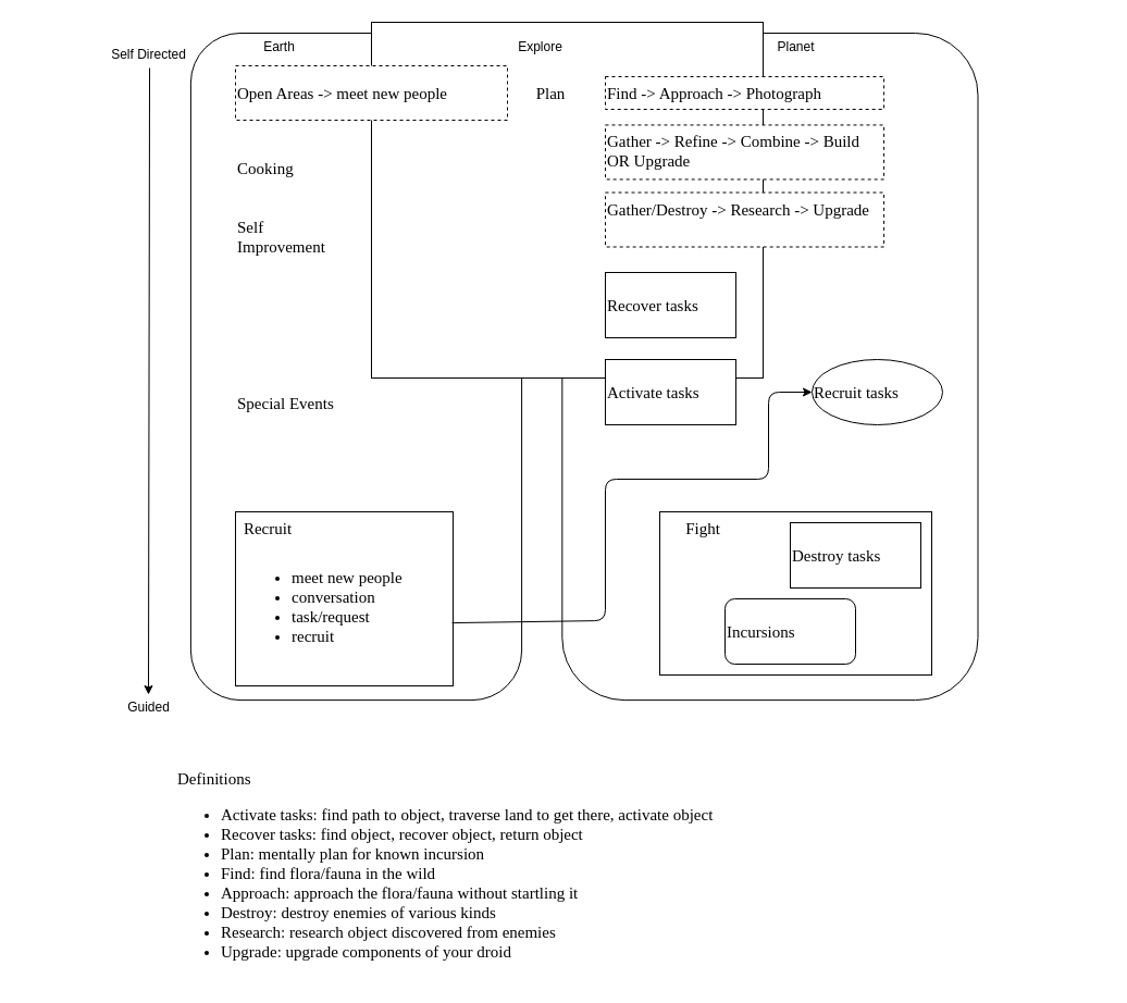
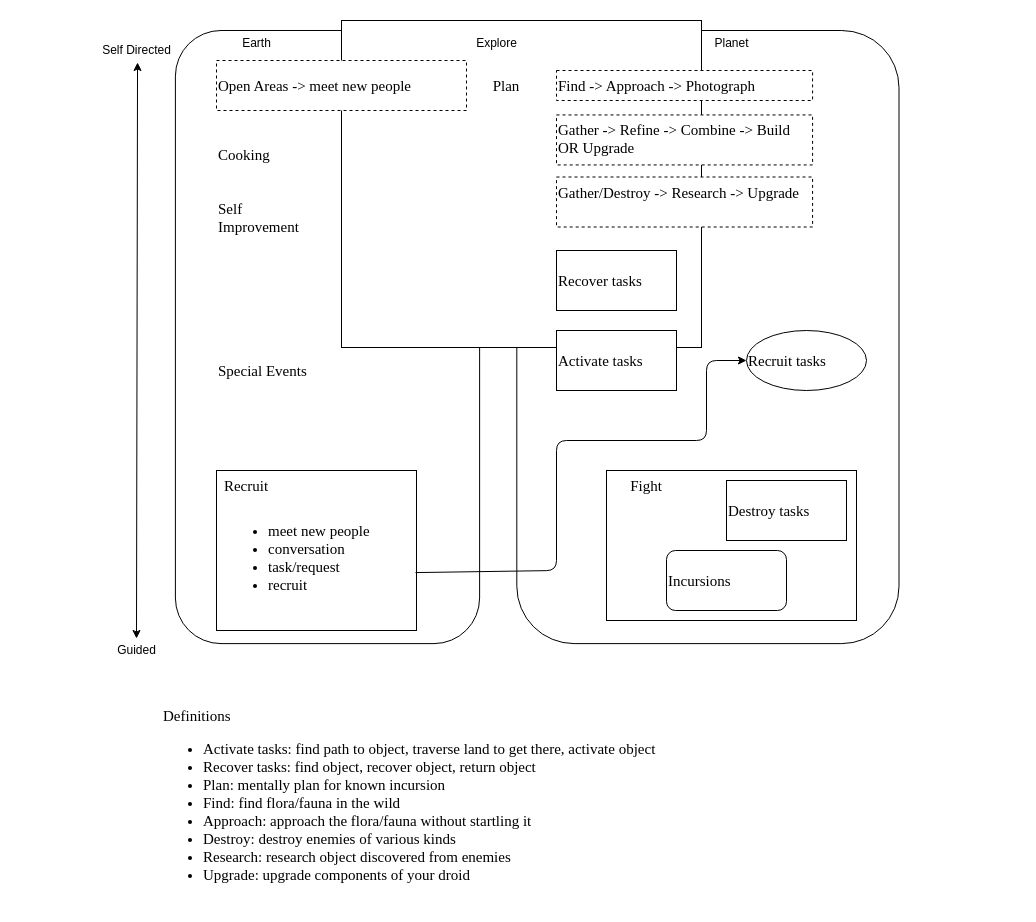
  <mxCell id="0" />
  <mxCell id="1" parent="0" />
  <mxCell id="2" value="Self Directed" style="text;html=1;align=center;verticalAlign=middle;resizable=0;points=[];autosize=1;" parent="1" vertex="1"><mxGeometry y="40" width="80" height="20" as="geometry" x="96" /></mxCell>
  <mxCell id="3" value="Guided" style="text;html=1;align=center;verticalAlign=middle;resizable=0;points=[];autosize=1;" vertex="1" parent="1"><mxGeometry x="111" y="640" width="50" height="20" as="geometry" /></mxCell>
- <mxCell id="4" value="" style="endArrow=none;startArrow=classic;html=1;exitX=0.5;exitY=-0.1;exitDx=0;exitDy=0;exitPerimeter=0;entryX=0.513;entryY=1.1;entryDx=0;entryDy=0;entryPerimeter=0;" edge="1" parent="1" source="3" target="2"><mxGeometry width="50" height="50" relative="1" as="geometry"><mxPoint x="116" y="630" as="sourcePoint" /><mxPoint x="166" y="580" as="targetPoint" /></mxGeometry></mxCell>
+ <mxCell id="4" value="" style="endArrow=classic;startArrow=classic;html=1;exitX=0.5;exitY=-0.1;exitDx=0;exitDy=0;exitPerimeter=0;entryX=0.513;entryY=1.1;entryDx=0;entryDy=0;entryPerimeter=0;" edge="1" parent="1" source="3" target="2"><mxGeometry width="50" height="50" relative="1" as="geometry"><mxPoint x="116" y="630" as="sourcePoint" /><mxPoint x="166" y="580" as="targetPoint" /></mxGeometry></mxCell>
  <mxCell id="5" value="Earth" style="text;html=1;align=center;verticalAlign=middle;resizable=0;points=[];autosize=1;" vertex="1" parent="1"><mxGeometry x="236" y="33" width="40" height="20" as="geometry" /></mxCell>
  <mxCell id="6" value="Planet" style="text;html=1;align=center;verticalAlign=middle;resizable=0;points=[];autosize=1;" vertex="1" parent="1"><mxGeometry x="706" y="33" width="50" height="20" as="geometry" /></mxCell>
  <mxCell id="7" value="" style="rounded=1;whiteSpace=wrap;html=1;fillColor=none;rotation=90;" vertex="1" parent="1"><mxGeometry x="400.85" y="145.46" width="613.12" height="382.19" as="geometry" /></mxCell>
  <mxCell id="8" value="" style="rounded=1;whiteSpace=wrap;html=1;fillColor=none;rotation=90;" vertex="1" parent="1"><mxGeometry x="20.45" y="184.45" width="613.12" height="304.21" as="geometry" /></mxCell>
  <mxCell id="9" value="Cooking" style="text;html=1;strokeColor=none;fillColor=none;align=left;verticalAlign=middle;whiteSpace=wrap;rounded=0;fontSize=15;fontFamily=Verdana;" vertex="1" parent="1"><mxGeometry x="216" y="144.45" width="40" height="20" as="geometry" /></mxCell>
  <mxCell id="10" value="Self Improvement" style="text;html=1;strokeColor=none;fillColor=none;align=left;verticalAlign=middle;whiteSpace=wrap;rounded=0;fontSize=15;fontFamily=Verdana;" vertex="1" parent="1"><mxGeometry x="216" y="206.5" width="100" height="20" as="geometry" /></mxCell>
  <mxCell id="11" value="Special Events" style="text;html=1;strokeColor=none;fillColor=none;align=left;verticalAlign=middle;whiteSpace=wrap;rounded=0;fontSize=15;fontFamily=Verdana;" vertex="1" parent="1"><mxGeometry x="216" y="360" width="100" height="20" as="geometry" /></mxCell>
  <mxCell id="12" value="" style="whiteSpace=wrap;html=1;fillColor=#ffffff;align=left;" vertex="1" parent="1"><mxGeometry x="216" y="470" width="200" height="160" as="geometry" /></mxCell>
  <mxCell id="13" value="Recruit" style="text;html=1;strokeColor=none;fillColor=none;align=center;verticalAlign=middle;whiteSpace=wrap;rounded=0;fontSize=15;fontFamily=Verdana;" vertex="1" parent="1"><mxGeometry x="226" y="475.31" width="40" height="20" as="geometry" /></mxCell>
  <mxCell id="14" value="&lt;ul style=&quot;font-size: 15px;&quot;&gt;&lt;li style=&quot;font-size: 15px;&quot;&gt;meet new people&lt;/li&gt;&lt;li style=&quot;font-size: 15px;&quot;&gt;conversation&lt;/li&gt;&lt;li style=&quot;font-size: 15px;&quot;&gt;task/request&lt;/li&gt;&lt;li style=&quot;font-size: 15px;&quot;&gt;recruit&lt;/li&gt;&lt;/ul&gt;" style="text;html=1;strokeColor=none;fillColor=none;align=left;verticalAlign=top;whiteSpace=wrap;rounded=0;fontSize=15;fontFamily=Verdana;" vertex="1" parent="1"><mxGeometry x="226" y="500" width="180" height="110" as="geometry" /></mxCell>
  <mxCell id="15" value="" style="whiteSpace=wrap;html=1;fillColor=#ffffff;gradientColor=none;" vertex="1" parent="1"><mxGeometry x="341" y="20" width="360" height="327" as="geometry" /></mxCell>
  <mxCell id="16" value="Explore" style="text;html=1;align=center;verticalAlign=middle;resizable=0;points=[];autosize=1;" vertex="1" parent="1"><mxGeometry x="466" y="33" width="60" height="20" as="geometry" /></mxCell>
  <mxCell id="17" value="Open Areas -&amp;gt; meet new people" style="text;html=1;strokeColor=#000000;fillColor=#ffffff;align=left;verticalAlign=middle;whiteSpace=wrap;rounded=0;fontSize=15;fontFamily=Verdana;dashed=1;" vertex="1" parent="1"><mxGeometry x="216" y="60" width="250" height="50" as="geometry" /></mxCell>
  <mxCell id="18" value="Find -&amp;gt; Approach -&amp;gt; Photograph" style="text;html=1;strokeColor=#000000;fillColor=#ffffff;align=left;verticalAlign=top;whiteSpace=wrap;rounded=0;fontSize=15;fontFamily=Verdana;dashed=1;" vertex="1" parent="1"><mxGeometry x="556" y="70" width="256.09" height="30" as="geometry" /></mxCell>
  <mxCell id="19" value="Gather -&amp;gt; Refine -&amp;gt; Combine -&amp;gt; Build OR Upgrade" style="text;html=1;strokeColor=#000000;fillColor=#ffffff;align=left;verticalAlign=top;whiteSpace=wrap;rounded=0;fontSize=15;fontFamily=Verdana;dashed=1;" vertex="1" parent="1"><mxGeometry x="556" y="114.45" width="256.09" height="50" as="geometry" /></mxCell>
  <mxCell id="20" value="Plan" style="text;html=1;strokeColor=none;fillColor=none;align=center;verticalAlign=middle;whiteSpace=wrap;rounded=0;fontFamily=Verdana;fontSize=15;" vertex="1" parent="1"><mxGeometry x="486" y="75" width="40" height="20" as="geometry" /></mxCell>
  <mxCell id="21" value="Recover tasks" style="rounded=0;whiteSpace=wrap;html=1;fillColor=#ffffff;fontFamily=Verdana;fontSize=15;align=left;" vertex="1" parent="1"><mxGeometry x="556" y="250" width="120" height="60" as="geometry" /></mxCell>
  <mxCell id="22" value="Activate tasks" style="rounded=0;whiteSpace=wrap;html=1;fillColor=#ffffff;fontFamily=Verdana;fontSize=15;align=left;" vertex="1" parent="1"><mxGeometry x="556" y="330" width="120" height="60" as="geometry" /></mxCell>
  <mxCell id="23" value="Recruit tasks" style="ellipse;whiteSpace=wrap;html=1;fillColor=#ffffff;fontFamily=Verdana;fontSize=15;align=left;" vertex="1" parent="1"><mxGeometry x="746" y="330" width="120" height="60" as="geometry" /></mxCell>
  <mxCell id="24" value="" style="endArrow=classic;html=1;fontFamily=Verdana;fontSize=15;exitX=0.995;exitY=0.638;exitDx=0;exitDy=0;exitPerimeter=0;entryX=0;entryY=0.5;entryDx=0;entryDy=0;" edge="1" parent="1" source="12" target="23"><mxGeometry width="50" height="50" relative="1" as="geometry"><mxPoint x="426" y="520" as="sourcePoint" /><mxPoint x="476" y="470" as="targetPoint" /><Array as="points"><mxPoint x="556" y="570" /><mxPoint x="556" y="440" /><mxPoint x="706" y="440" /><mxPoint x="706" y="360" /></Array></mxGeometry></mxCell>
  <mxCell id="25" value="" style="rounded=0;whiteSpace=wrap;html=1;fillColor=#ffffff;fontFamily=Verdana;fontSize=15;align=left;" vertex="1" parent="1"><mxGeometry x="606" y="470" width="250" height="150" as="geometry" /></mxCell>
  <mxCell id="26" value="Fight" style="text;html=1;strokeColor=none;fillColor=none;align=center;verticalAlign=middle;whiteSpace=wrap;rounded=0;fontFamily=Verdana;fontSize=15;" vertex="1" parent="1"><mxGeometry x="626" y="475.31" width="40" height="20" as="geometry" /></mxCell>
  <mxCell id="27" value="Destroy tasks" style="rounded=0;whiteSpace=wrap;html=1;fillColor=#ffffff;fontFamily=Verdana;fontSize=15;align=left;" vertex="1" parent="1"><mxGeometry x="726" y="480" width="120" height="60" as="geometry" /></mxCell>
  <mxCell id="28" value="Incursions" style="whiteSpace=wrap;html=1;fillColor=#ffffff;fontFamily=Verdana;fontSize=15;align=left;rounded=1;" vertex="1" parent="1"><mxGeometry x="666" y="550" width="120" height="60" as="geometry" /></mxCell>
  <mxCell id="29" value="Definitions&lt;br&gt;&lt;ul&gt;&lt;li&gt;Activate tasks: find path to object, traverse land to get there, activate object&lt;/li&gt;&lt;li&gt;Recover tasks: find object, recover object, return object&lt;/li&gt;&lt;li&gt;Plan: mentally plan for known incursion&lt;/li&gt;&lt;li&gt;Find: find flora/fauna in the wild&lt;/li&gt;&lt;li&gt;Approach: approach the flora/fauna without startling it&lt;/li&gt;&lt;li&gt;Destroy: destroy enemies of various kinds&lt;/li&gt;&lt;li&gt;Research: research object discovered from enemies&lt;/li&gt;&lt;li&gt;Upgrade: upgrade components of your droid&lt;/li&gt;&lt;/ul&gt;" style="text;html=1;strokeColor=none;fillColor=none;align=left;verticalAlign=top;whiteSpace=wrap;rounded=0;dashed=1;fontFamily=Verdana;fontSize=15;" vertex="1" parent="1"><mxGeometry x="161" y="700" width="725" height="200" as="geometry" /></mxCell>
  <mxCell id="30" value="Gather/Destroy -&amp;gt; Research -&amp;gt; Upgrade" style="text;html=1;strokeColor=#000000;fillColor=#ffffff;align=left;verticalAlign=top;whiteSpace=wrap;rounded=0;fontSize=15;fontFamily=Verdana;dashed=1;" vertex="1" parent="1"><mxGeometry x="556" y="176.5" width="256.09" height="50" as="geometry" /></mxCell>
